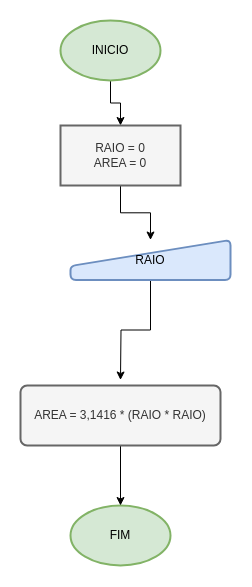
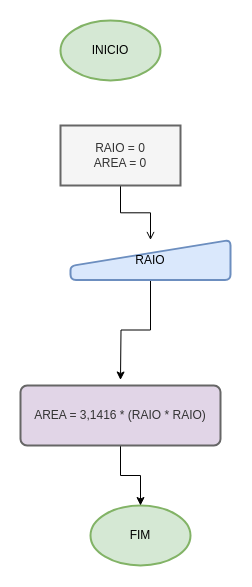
  <mxCell id="0" />
  <mxCell id="1" parent="0" />
- <mxCell id="2" value="" style="edgeStyle=orthogonalEdgeStyle;rounded=0;orthogonalLoop=1;jettySize=auto;html=1;" edge="1" parent="1" source="3" target="6"><mxGeometry relative="1" as="geometry" /></mxCell>
  <mxCell id="3" value="INICIO" style="strokeWidth=2;html=1;shape=mxgraph.flowchart.start_1;whiteSpace=wrap;fillColor=#d5e8d4;strokeColor=#82b366;" vertex="1" parent="1"><mxGeometry x="60" y="20" width="100" height="60" as="geometry" /></mxCell>
- <mxCell id="4" value="FIM" style="strokeWidth=2;html=1;shape=mxgraph.flowchart.start_1;whiteSpace=wrap;fillColor=#d5e8d4;strokeColor=#82b366;" vertex="1" parent="1"><mxGeometry x="70" y="505" width="100" height="60" as="geometry" /></mxCell>
- <mxCell id="5" value="" style="edgeStyle=orthogonalEdgeStyle;rounded=0;orthogonalLoop=1;jettySize=auto;html=1;" edge="1" parent="1" source="6" target="8"><mxGeometry relative="1" as="geometry" /></mxCell>
+ <mxCell id="4" value="FIM" style="strokeWidth=2;html=1;shape=mxgraph.flowchart.start_1;whiteSpace=wrap;fillColor=#d5e8d4;strokeColor=#82b366;" vertex="1" parent="1"><mxGeometry x="90" y="505" width="100" height="60" as="geometry" /></mxCell>
+ <mxCell id="5" value="" style="edgeStyle=orthogonalEdgeStyle;rounded=0;orthogonalLoop=1;jettySize=auto;html=1;endArrow=open;" edge="1" parent="1" source="6" target="8"><mxGeometry relative="1" as="geometry" /></mxCell>
  <mxCell id="6" value="RAIO = 0&lt;div&gt;AREA = 0&lt;/div&gt;" style="whiteSpace=wrap;html=1;fillColor=#f5f5f5;strokeColor=#666666;strokeWidth=2;fontColor=#333333;" vertex="1" parent="1"><mxGeometry x="60" y="125" width="120" height="60" as="geometry" /></mxCell>
  <mxCell id="7" value="" style="edgeStyle=orthogonalEdgeStyle;rounded=0;orthogonalLoop=1;jettySize=auto;html=1;" edge="1" parent="1" source="8"><mxGeometry relative="1" as="geometry"><mxPoint x="120" y="379.5" as="targetPoint" /></mxGeometry></mxCell>
  <mxCell id="8" value="RAIO" style="html=1;strokeWidth=2;shape=manualInput;whiteSpace=wrap;rounded=1;size=26;arcSize=11;fillColor=#dae8fc;strokeColor=#6c8ebf;" vertex="1" parent="1"><mxGeometry x="70" y="239.5" width="160" height="40" as="geometry" /></mxCell>
  <mxCell id="9" value="" style="edgeStyle=orthogonalEdgeStyle;rounded=0;orthogonalLoop=1;jettySize=auto;html=1;" edge="1" parent="1" source="10" target="4"><mxGeometry relative="1" as="geometry" /></mxCell>
- <mxCell id="10" value="AREA = 3,1416 * (RAIO * RAIO)" style="whiteSpace=wrap;html=1;fillColor=#f5f5f5;strokeColor=#666666;strokeWidth=2;rounded=1;arcSize=11;fontColor=#333333;" vertex="1" parent="1"><mxGeometry x="20" y="385" width="200" height="60" as="geometry" /></mxCell>
+ <mxCell id="10" value="AREA = 3,1416 * (RAIO * RAIO)" style="whiteSpace=wrap;html=1;fillColor=#e1d5e7;strokeColor=#666666;strokeWidth=2;rounded=1;arcSize=11;fontColor=#333333;" vertex="1" parent="1"><mxGeometry x="20" y="385" width="200" height="60" as="geometry" /></mxCell>
